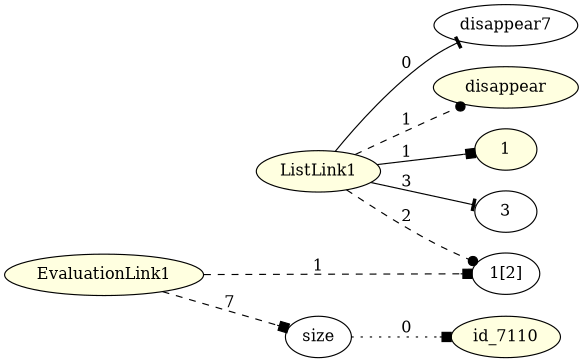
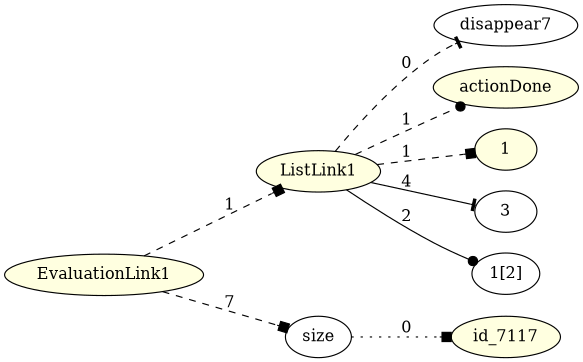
  digraph {
    rankdir=LR
    node [fillcolor=lightyellow style=filled]
    edge [arrowhead=box style=dashed]
    EvaluationLink1
    ListLink1
    size [fillcolor=white]
    1
    "1[2]" [fillcolor=white]
    3 [fillcolor=white]
    disappear7 [fillcolor=white]
-   actionDone [label=disappear]
-   id_7110
-   EvaluationLink1 -> "1[2]" [label=1]
+   actionDone
+   id_7110 [label=id_7117]
+   EvaluationLink1 -> ListLink1 [label=1]
    EvaluationLink1 -> size [label=7]
-   ListLink1 -> 1 [label=1 style=solid]
-   ListLink1 -> "1[2]" [arrowhead=dot label=2]
-   ListLink1 -> 3 [arrowhead=tee label=3 style=solid]
-   ListLink1 -> disappear7 [arrowhead=tee label=0 style=solid]
+   ListLink1 -> 1 [label=1]
+   ListLink1 -> "1[2]" [arrowhead=dot label=2 style=solid]
+   ListLink1 -> 3 [arrowhead=tee label=4 style=solid]
+   ListLink1 -> disappear7 [arrowhead=tee label=0]
    ListLink1 -> actionDone [arrowhead=dot label=1]
    size -> id_7110 [label=0 style=dotted]
  }
